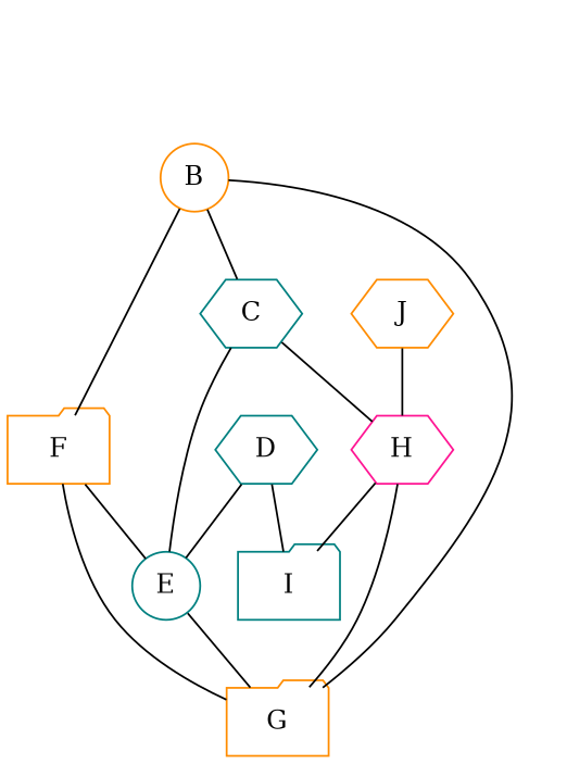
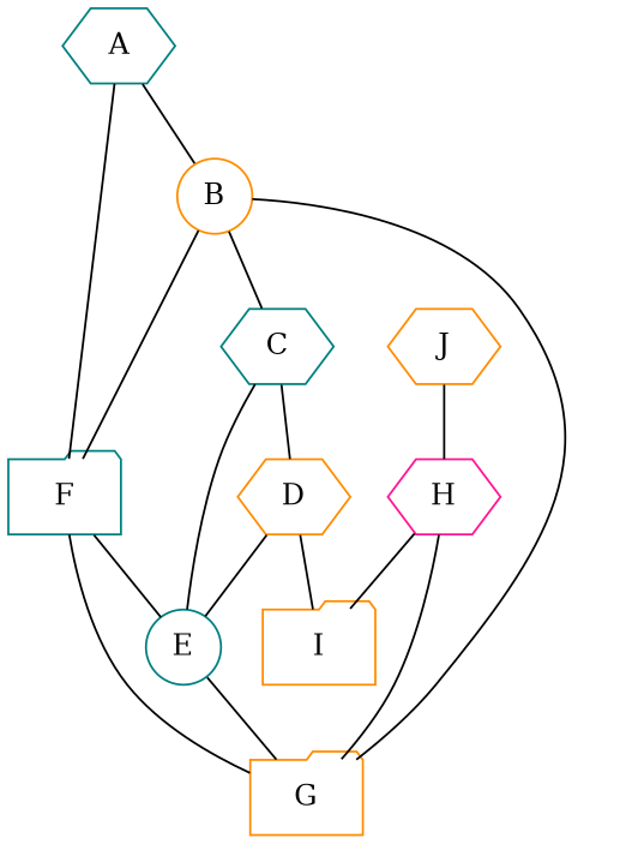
  strict graph {
    node [color=darkorange shape=hexagon]
+   A [color=teal]
    B [shape=circle]
-   F [shape=folder]
+   F [color=teal shape=folder]
    C [color=teal]
    G [shape=folder]
    E [color=teal shape=circle]
-   D [color=teal]
-   I [color=teal shape=folder]
+   D
+   I [shape=folder]
    H [color=deeppink]
    J
+   A -- B
+   A -- F
    B -- F
    B -- C
    B -- G
    F -- G
    F -- E
    C -- E
-   C -- H
+   C -- D
    E -- G
    D -- E
    D -- I
    H -- G
    H -- I
    J -- H
  }
